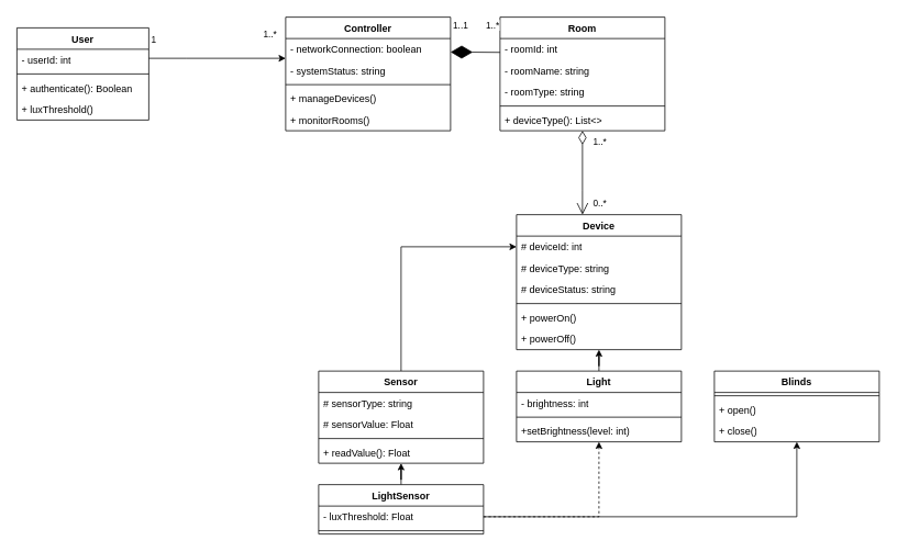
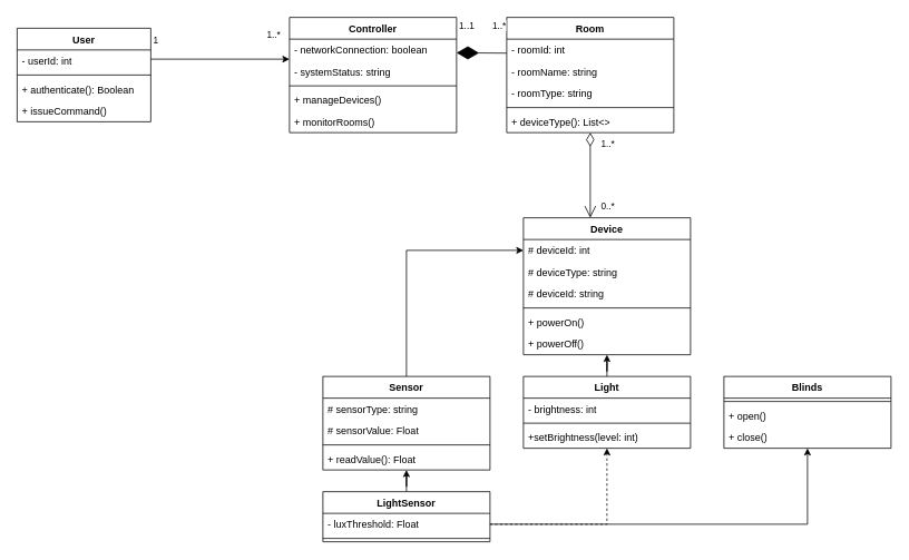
  <mxCell id="0" />
  <mxCell id="1" parent="0" />
  <mxCell id="2" value="Controller" style="swimlane;fontStyle=1;align=center;verticalAlign=top;childLayout=stackLayout;horizontal=1;startSize=26;horizontalStack=0;resizeParent=1;resizeParentMax=0;resizeLast=0;collapsible=1;marginBottom=0;whiteSpace=wrap;html=1;" vertex="1" parent="1"><mxGeometry x="346" y="20" width="200" height="138" as="geometry" /></mxCell>
  <mxCell id="3" value="- networkConnection: boolean" style="text;strokeColor=none;fillColor=none;align=left;verticalAlign=top;spacingLeft=4;spacingRight=4;overflow=hidden;rotatable=0;points=[[0,0.5],[1,0.5]];portConstraint=eastwest;whiteSpace=wrap;html=1;" vertex="1" parent="2"><mxGeometry y="26" width="200" height="26" as="geometry" /></mxCell>
  <mxCell id="4" value="- systemStatus: string" style="text;strokeColor=none;fillColor=none;align=left;verticalAlign=top;spacingLeft=4;spacingRight=4;overflow=hidden;rotatable=0;points=[[0,0.5],[1,0.5]];portConstraint=eastwest;whiteSpace=wrap;html=1;" vertex="1" parent="2"><mxGeometry y="52" width="200" height="26" as="geometry" /></mxCell>
  <mxCell id="5" value="" style="line;strokeWidth=1;fillColor=none;align=left;verticalAlign=middle;spacingTop=-1;spacingLeft=3;spacingRight=3;rotatable=0;labelPosition=right;points=[];portConstraint=eastwest;strokeColor=inherit;" vertex="1" parent="2"><mxGeometry y="78" width="200" height="8" as="geometry" /></mxCell>
  <mxCell id="6" value="+ manageDevices()" style="text;strokeColor=none;fillColor=none;align=left;verticalAlign=top;spacingLeft=4;spacingRight=4;overflow=hidden;rotatable=0;points=[[0,0.5],[1,0.5]];portConstraint=eastwest;whiteSpace=wrap;html=1;" vertex="1" parent="2"><mxGeometry y="86" width="200" height="26" as="geometry" /></mxCell>
  <mxCell id="7" value="+ monitorRooms()" style="text;strokeColor=none;fillColor=none;align=left;verticalAlign=top;spacingLeft=4;spacingRight=4;overflow=hidden;rotatable=0;points=[[0,0.5],[1,0.5]];portConstraint=eastwest;whiteSpace=wrap;html=1;" vertex="1" parent="2"><mxGeometry y="112" width="200" height="26" as="geometry" /></mxCell>
  <mxCell id="8" value="Device" style="swimlane;fontStyle=1;align=center;verticalAlign=top;childLayout=stackLayout;horizontal=1;startSize=26;horizontalStack=0;resizeParent=1;resizeParentMax=0;resizeLast=0;collapsible=1;marginBottom=0;whiteSpace=wrap;html=1;" vertex="1" parent="1"><mxGeometry x="626" y="260" width="200" height="164" as="geometry" /></mxCell>
  <mxCell id="9" value="# deviceId: int" style="text;strokeColor=none;fillColor=none;align=left;verticalAlign=top;spacingLeft=4;spacingRight=4;overflow=hidden;rotatable=0;points=[[0,0.5],[1,0.5]];portConstraint=eastwest;whiteSpace=wrap;html=1;" vertex="1" parent="8"><mxGeometry y="26" width="200" height="26" as="geometry" /></mxCell>
  <mxCell id="10" value="# deviceType: string" style="text;strokeColor=none;fillColor=none;align=left;verticalAlign=top;spacingLeft=4;spacingRight=4;overflow=hidden;rotatable=0;points=[[0,0.5],[1,0.5]];portConstraint=eastwest;whiteSpace=wrap;html=1;" vertex="1" parent="8"><mxGeometry y="52" width="200" height="26" as="geometry" /></mxCell>
- <mxCell id="11" value="# deviceStatus: string" style="text;strokeColor=none;fillColor=none;align=left;verticalAlign=top;spacingLeft=4;spacingRight=4;overflow=hidden;rotatable=0;points=[[0,0.5],[1,0.5]];portConstraint=eastwest;whiteSpace=wrap;html=1;" vertex="1" parent="8"><mxGeometry y="78" width="200" height="26" as="geometry" /></mxCell>
+ <mxCell id="11" value="# deviceId: string" style="text;strokeColor=none;fillColor=none;align=left;verticalAlign=top;spacingLeft=4;spacingRight=4;overflow=hidden;rotatable=0;points=[[0,0.5],[1,0.5]];portConstraint=eastwest;whiteSpace=wrap;html=1;" vertex="1" parent="8"><mxGeometry y="78" width="200" height="26" as="geometry" /></mxCell>
  <mxCell id="12" value="" style="line;strokeWidth=1;fillColor=none;align=left;verticalAlign=middle;spacingTop=-1;spacingLeft=3;spacingRight=3;rotatable=0;labelPosition=right;points=[];portConstraint=eastwest;strokeColor=inherit;" vertex="1" parent="8"><mxGeometry y="104" width="200" height="8" as="geometry" /></mxCell>
  <mxCell id="13" value="+ powerOn()" style="text;strokeColor=none;fillColor=none;align=left;verticalAlign=top;spacingLeft=4;spacingRight=4;overflow=hidden;rotatable=0;points=[[0,0.5],[1,0.5]];portConstraint=eastwest;whiteSpace=wrap;html=1;" vertex="1" parent="8"><mxGeometry y="112" width="200" height="26" as="geometry" /></mxCell>
  <mxCell id="14" value="+ powerOff()" style="text;strokeColor=none;fillColor=none;align=left;verticalAlign=top;spacingLeft=4;spacingRight=4;overflow=hidden;rotatable=0;points=[[0,0.5],[1,0.5]];portConstraint=eastwest;whiteSpace=wrap;html=1;" vertex="1" parent="8"><mxGeometry y="138" width="200" height="26" as="geometry" /></mxCell>
  <mxCell id="15" style="edgeStyle=orthogonalEdgeStyle;rounded=0;orthogonalLoop=1;jettySize=auto;html=1;entryX=0;entryY=0.5;entryDx=0;entryDy=0;" edge="1" parent="1" source="16" target="9"><mxGeometry relative="1" as="geometry" /></mxCell>
  <mxCell id="16" value="Sensor" style="swimlane;fontStyle=1;align=center;verticalAlign=top;childLayout=stackLayout;horizontal=1;startSize=26;horizontalStack=0;resizeParent=1;resizeParentMax=0;resizeLast=0;collapsible=1;marginBottom=0;whiteSpace=wrap;html=1;" vertex="1" parent="1"><mxGeometry x="386" y="450" width="200" height="112" as="geometry" /></mxCell>
  <mxCell id="17" value="# sensorType: string" style="text;strokeColor=none;fillColor=none;align=left;verticalAlign=top;spacingLeft=4;spacingRight=4;overflow=hidden;rotatable=0;points=[[0,0.5],[1,0.5]];portConstraint=eastwest;whiteSpace=wrap;html=1;" vertex="1" parent="16"><mxGeometry y="26" width="200" height="26" as="geometry" /></mxCell>
  <mxCell id="18" value="# sensorValue: Float" style="text;strokeColor=none;fillColor=none;align=left;verticalAlign=top;spacingLeft=4;spacingRight=4;overflow=hidden;rotatable=0;points=[[0,0.5],[1,0.5]];portConstraint=eastwest;whiteSpace=wrap;html=1;" vertex="1" parent="16"><mxGeometry y="52" width="200" height="26" as="geometry" /></mxCell>
  <mxCell id="19" value="" style="line;strokeWidth=1;fillColor=none;align=left;verticalAlign=middle;spacingTop=-1;spacingLeft=3;spacingRight=3;rotatable=0;labelPosition=right;points=[];portConstraint=eastwest;strokeColor=inherit;" vertex="1" parent="16"><mxGeometry y="78" width="200" height="8" as="geometry" /></mxCell>
  <mxCell id="20" value="+ readValue(): Float" style="text;strokeColor=none;fillColor=none;align=left;verticalAlign=top;spacingLeft=4;spacingRight=4;overflow=hidden;rotatable=0;points=[[0,0.5],[1,0.5]];portConstraint=eastwest;whiteSpace=wrap;html=1;" vertex="1" parent="16"><mxGeometry y="86" width="200" height="26" as="geometry" /></mxCell>
  <mxCell id="21" style="edgeStyle=orthogonalEdgeStyle;rounded=0;orthogonalLoop=1;jettySize=auto;html=1;" edge="1" parent="1" source="22" target="8"><mxGeometry relative="1" as="geometry" /></mxCell>
  <mxCell id="22" value="Light" style="swimlane;fontStyle=1;align=center;verticalAlign=top;childLayout=stackLayout;horizontal=1;startSize=26;horizontalStack=0;resizeParent=1;resizeParentMax=0;resizeLast=0;collapsible=1;marginBottom=0;whiteSpace=wrap;html=1;" vertex="1" parent="1"><mxGeometry x="626" y="450" width="200" height="86" as="geometry" /></mxCell>
  <mxCell id="23" value="- brightness: int" style="text;strokeColor=none;fillColor=none;align=left;verticalAlign=top;spacingLeft=4;spacingRight=4;overflow=hidden;rotatable=0;points=[[0,0.5],[1,0.5]];portConstraint=eastwest;whiteSpace=wrap;html=1;" vertex="1" parent="22"><mxGeometry y="26" width="200" height="26" as="geometry" /></mxCell>
  <mxCell id="24" value="" style="line;strokeWidth=1;fillColor=none;align=left;verticalAlign=middle;spacingTop=-1;spacingLeft=3;spacingRight=3;rotatable=0;labelPosition=right;points=[];portConstraint=eastwest;strokeColor=inherit;" vertex="1" parent="22"><mxGeometry y="52" width="200" height="8" as="geometry" /></mxCell>
  <mxCell id="25" value="+setBrightness(level: int)" style="text;strokeColor=none;fillColor=none;align=left;verticalAlign=top;spacingLeft=4;spacingRight=4;overflow=hidden;rotatable=0;points=[[0,0.5],[1,0.5]];portConstraint=eastwest;whiteSpace=wrap;html=1;" vertex="1" parent="22"><mxGeometry y="60" width="200" height="26" as="geometry" /></mxCell>
  <mxCell id="26" value="Blinds" style="swimlane;fontStyle=1;align=center;verticalAlign=top;childLayout=stackLayout;horizontal=1;startSize=26;horizontalStack=0;resizeParent=1;resizeParentMax=0;resizeLast=0;collapsible=1;marginBottom=0;whiteSpace=wrap;html=1;" vertex="1" parent="1"><mxGeometry x="866" y="450" width="200" height="86" as="geometry" /></mxCell>
  <mxCell id="27" value="" style="line;strokeWidth=1;fillColor=none;align=left;verticalAlign=middle;spacingTop=-1;spacingLeft=3;spacingRight=3;rotatable=0;labelPosition=right;points=[];portConstraint=eastwest;strokeColor=inherit;" vertex="1" parent="26"><mxGeometry y="26" width="200" height="8" as="geometry" /></mxCell>
  <mxCell id="28" value="+ open()" style="text;strokeColor=none;fillColor=none;align=left;verticalAlign=top;spacingLeft=4;spacingRight=4;overflow=hidden;rotatable=0;points=[[0,0.5],[1,0.5]];portConstraint=eastwest;whiteSpace=wrap;html=1;" vertex="1" parent="26"><mxGeometry y="34" width="200" height="26" as="geometry" /></mxCell>
  <mxCell id="29" value="+ close()" style="text;strokeColor=none;fillColor=none;align=left;verticalAlign=top;spacingLeft=4;spacingRight=4;overflow=hidden;rotatable=0;points=[[0,0.5],[1,0.5]];portConstraint=eastwest;whiteSpace=wrap;html=1;" vertex="1" parent="26"><mxGeometry y="60" width="200" height="26" as="geometry" /></mxCell>
  <mxCell id="30" style="edgeStyle=orthogonalEdgeStyle;rounded=0;orthogonalLoop=1;jettySize=auto;html=1;" edge="1" parent="1" source="31" target="16"><mxGeometry relative="1" as="geometry" /></mxCell>
  <mxCell id="31" value="LightSensor" style="swimlane;fontStyle=1;align=center;verticalAlign=top;childLayout=stackLayout;horizontal=1;startSize=26;horizontalStack=0;resizeParent=1;resizeParentMax=0;resizeLast=0;collapsible=1;marginBottom=0;whiteSpace=wrap;html=1;" vertex="1" parent="1"><mxGeometry x="386" y="588" width="200" height="60" as="geometry" /></mxCell>
  <mxCell id="32" value="- luxThreshold: Float" style="text;strokeColor=none;fillColor=none;align=left;verticalAlign=top;spacingLeft=4;spacingRight=4;overflow=hidden;rotatable=0;points=[[0,0.5],[1,0.5]];portConstraint=eastwest;whiteSpace=wrap;html=1;" vertex="1" parent="31"><mxGeometry y="26" width="200" height="26" as="geometry" /></mxCell>
  <mxCell id="33" value="" style="line;strokeWidth=1;fillColor=none;align=left;verticalAlign=middle;spacingTop=-1;spacingLeft=3;spacingRight=3;rotatable=0;labelPosition=right;points=[];portConstraint=eastwest;strokeColor=inherit;" vertex="1" parent="31"><mxGeometry y="52" width="200" height="8" as="geometry" /></mxCell>
  <mxCell id="34" value="Room" style="swimlane;fontStyle=1;align=center;verticalAlign=top;childLayout=stackLayout;horizontal=1;startSize=26;horizontalStack=0;resizeParent=1;resizeParentMax=0;resizeLast=0;collapsible=1;marginBottom=0;whiteSpace=wrap;html=1;" vertex="1" parent="1"><mxGeometry x="606" y="20" width="200" height="138" as="geometry" /></mxCell>
  <mxCell id="35" value="- roomId: int" style="text;strokeColor=none;fillColor=none;align=left;verticalAlign=top;spacingLeft=4;spacingRight=4;overflow=hidden;rotatable=0;points=[[0,0.5],[1,0.5]];portConstraint=eastwest;whiteSpace=wrap;html=1;" vertex="1" parent="34"><mxGeometry y="26" width="200" height="26" as="geometry" /></mxCell>
  <mxCell id="36" value="- roomName: string" style="text;strokeColor=none;fillColor=none;align=left;verticalAlign=top;spacingLeft=4;spacingRight=4;overflow=hidden;rotatable=0;points=[[0,0.5],[1,0.5]];portConstraint=eastwest;whiteSpace=wrap;html=1;" vertex="1" parent="34"><mxGeometry y="52" width="200" height="26" as="geometry" /></mxCell>
  <mxCell id="37" value="- roomType: string" style="text;strokeColor=none;fillColor=none;align=left;verticalAlign=top;spacingLeft=4;spacingRight=4;overflow=hidden;rotatable=0;points=[[0,0.5],[1,0.5]];portConstraint=eastwest;whiteSpace=wrap;html=1;" vertex="1" parent="34"><mxGeometry y="78" width="200" height="26" as="geometry" /></mxCell>
  <mxCell id="38" value="" style="line;strokeWidth=1;fillColor=none;align=left;verticalAlign=middle;spacingTop=-1;spacingLeft=3;spacingRight=3;rotatable=0;labelPosition=right;points=[];portConstraint=eastwest;strokeColor=inherit;" vertex="1" parent="34"><mxGeometry y="104" width="200" height="8" as="geometry" /></mxCell>
  <mxCell id="39" value="+ deviceType(): List&amp;lt;&amp;gt;" style="text;strokeColor=none;fillColor=none;align=left;verticalAlign=top;spacingLeft=4;spacingRight=4;overflow=hidden;rotatable=0;points=[[0,0.5],[1,0.5]];portConstraint=eastwest;whiteSpace=wrap;html=1;" vertex="1" parent="34"><mxGeometry y="112" width="200" height="26" as="geometry" /></mxCell>
  <mxCell id="40" value="" style="endArrow=diamondThin;endFill=1;endSize=24;html=1;rounded=0;entryX=1;entryY=0.75;entryDx=0;entryDy=0;" edge="1" parent="1"><mxGeometry width="160" relative="1" as="geometry"><mxPoint x="606" y="62.82" as="sourcePoint" /><mxPoint x="546" y="62.41" as="targetPoint" /><Array as="points" /></mxGeometry></mxCell>
  <mxCell id="41" value="1..*" style="edgeLabel;html=1;align=center;verticalAlign=middle;resizable=0;points=[];" vertex="1" connectable="0" parent="40"><mxGeometry x="0.139" relative="1" as="geometry"><mxPoint x="24" y="-33" as="offset" /></mxGeometry></mxCell>
  <mxCell id="42" value="1..1" style="edgeLabel;html=1;align=center;verticalAlign=middle;resizable=0;points=[];" vertex="1" connectable="0" parent="40"><mxGeometry x="0.048" y="-2" relative="1" as="geometry"><mxPoint x="-18" y="-31" as="offset" /></mxGeometry></mxCell>
  <mxCell id="43" value="" style="endArrow=open;html=1;endSize=12;startArrow=diamondThin;startSize=14;startFill=0;edgeStyle=orthogonalEdgeStyle;align=left;verticalAlign=bottom;rounded=0;" edge="1" parent="1" source="34" target="8"><mxGeometry x="0.135" y="19" relative="1" as="geometry"><mxPoint x="696" y="120" as="sourcePoint" /><mxPoint x="686" y="300" as="targetPoint" /><Array as="points"><mxPoint x="706" y="230" /><mxPoint x="706" y="230" /></Array><mxPoint x="-9" y="-16" as="offset" /></mxGeometry></mxCell>
  <mxCell id="44" value="0..*" style="edgeLabel;html=1;align=center;verticalAlign=middle;resizable=0;points=[];" vertex="1" connectable="0" parent="43"><mxGeometry x="-0.268" y="2" relative="1" as="geometry"><mxPoint x="18" y="50" as="offset" /></mxGeometry></mxCell>
  <mxCell id="45" value="1..*" style="edgeLabel;html=1;align=center;verticalAlign=middle;resizable=0;points=[];" vertex="1" connectable="0" parent="43"><mxGeometry x="-0.565" y="1" relative="1" as="geometry"><mxPoint x="19" y="-10" as="offset" /></mxGeometry></mxCell>
  <mxCell id="46" value="User" style="swimlane;fontStyle=1;align=center;verticalAlign=top;childLayout=stackLayout;horizontal=1;startSize=26;horizontalStack=0;resizeParent=1;resizeParentMax=0;resizeLast=0;collapsible=1;marginBottom=0;whiteSpace=wrap;html=1;" vertex="1" parent="1"><mxGeometry x="20" y="33" width="160" height="112" as="geometry" /></mxCell>
  <mxCell id="47" value="- userId: int" style="text;strokeColor=none;fillColor=none;align=left;verticalAlign=top;spacingLeft=4;spacingRight=4;overflow=hidden;rotatable=0;points=[[0,0.5],[1,0.5]];portConstraint=eastwest;whiteSpace=wrap;html=1;" vertex="1" parent="46"><mxGeometry y="26" width="160" height="26" as="geometry" /></mxCell>
  <mxCell id="48" value="" style="line;strokeWidth=1;fillColor=none;align=left;verticalAlign=middle;spacingTop=-1;spacingLeft=3;spacingRight=3;rotatable=0;labelPosition=right;points=[];portConstraint=eastwest;strokeColor=inherit;" vertex="1" parent="46"><mxGeometry y="52" width="160" height="8" as="geometry" /></mxCell>
  <mxCell id="49" value="+ authenticate(): Boolean" style="text;strokeColor=none;fillColor=none;align=left;verticalAlign=top;spacingLeft=4;spacingRight=4;overflow=hidden;rotatable=0;points=[[0,0.5],[1,0.5]];portConstraint=eastwest;whiteSpace=wrap;html=1;" vertex="1" parent="46"><mxGeometry y="60" width="160" height="26" as="geometry" /></mxCell>
- <mxCell id="50" value="+ luxThreshold()" style="text;strokeColor=none;fillColor=none;align=left;verticalAlign=top;spacingLeft=4;spacingRight=4;overflow=hidden;rotatable=0;points=[[0,0.5],[1,0.5]];portConstraint=eastwest;whiteSpace=wrap;html=1;" vertex="1" parent="46"><mxGeometry y="86" width="160" height="26" as="geometry" /></mxCell>
+ <mxCell id="50" value="+ issueCommand()" style="text;strokeColor=none;fillColor=none;align=left;verticalAlign=top;spacingLeft=4;spacingRight=4;overflow=hidden;rotatable=0;points=[[0,0.5],[1,0.5]];portConstraint=eastwest;whiteSpace=wrap;html=1;" vertex="1" parent="46"><mxGeometry y="86" width="160" height="26" as="geometry" /></mxCell>
  <mxCell id="51" style="edgeStyle=orthogonalEdgeStyle;rounded=0;orthogonalLoop=1;jettySize=auto;html=1;dashed=1;" edge="1" parent="1" source="32" target="22"><mxGeometry relative="1" as="geometry" /></mxCell>
  <mxCell id="52" style="edgeStyle=orthogonalEdgeStyle;rounded=0;orthogonalLoop=1;jettySize=auto;html=1;" edge="1" parent="1" source="32" target="26"><mxGeometry relative="1" as="geometry" /></mxCell>
  <mxCell id="53" style="edgeStyle=orthogonalEdgeStyle;rounded=0;orthogonalLoop=1;jettySize=auto;html=1;" edge="1" parent="1" source="47" target="2"><mxGeometry relative="1" as="geometry"><Array as="points"><mxPoint x="226" y="70" /><mxPoint x="226" y="70" /></Array></mxGeometry></mxCell>
  <mxCell id="54" value="1" style="edgeLabel;html=1;align=center;verticalAlign=middle;resizable=0;points=[];" vertex="1" connectable="0" parent="53"><mxGeometry x="0.027" y="2" relative="1" as="geometry"><mxPoint x="-80" y="-22" as="offset" /></mxGeometry></mxCell>
  <mxCell id="55" value="1..*" style="edgeLabel;html=1;align=center;verticalAlign=middle;resizable=0;points=[];" vertex="1" connectable="0" parent="53"><mxGeometry x="0.721" y="2" relative="1" as="geometry"><mxPoint x="3" y="-28" as="offset" /></mxGeometry></mxCell>
